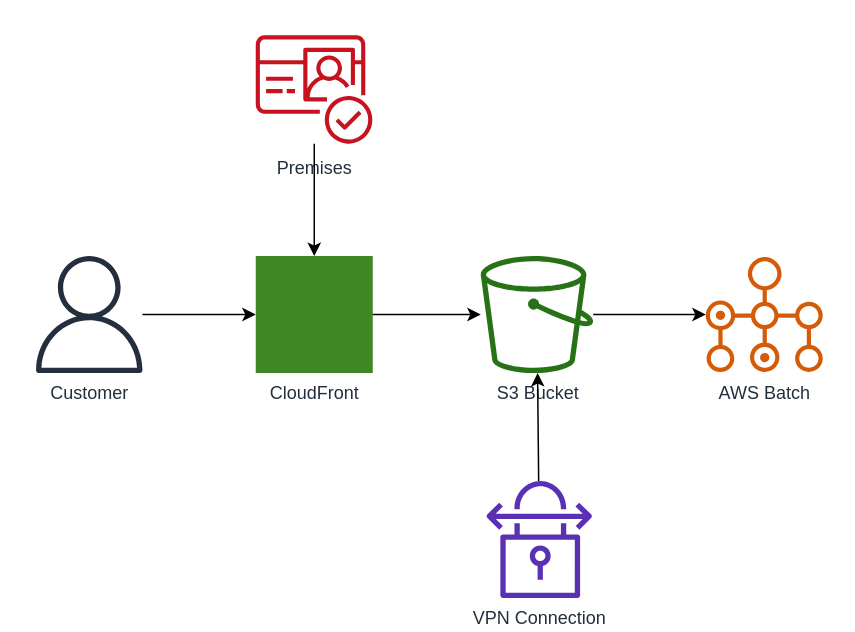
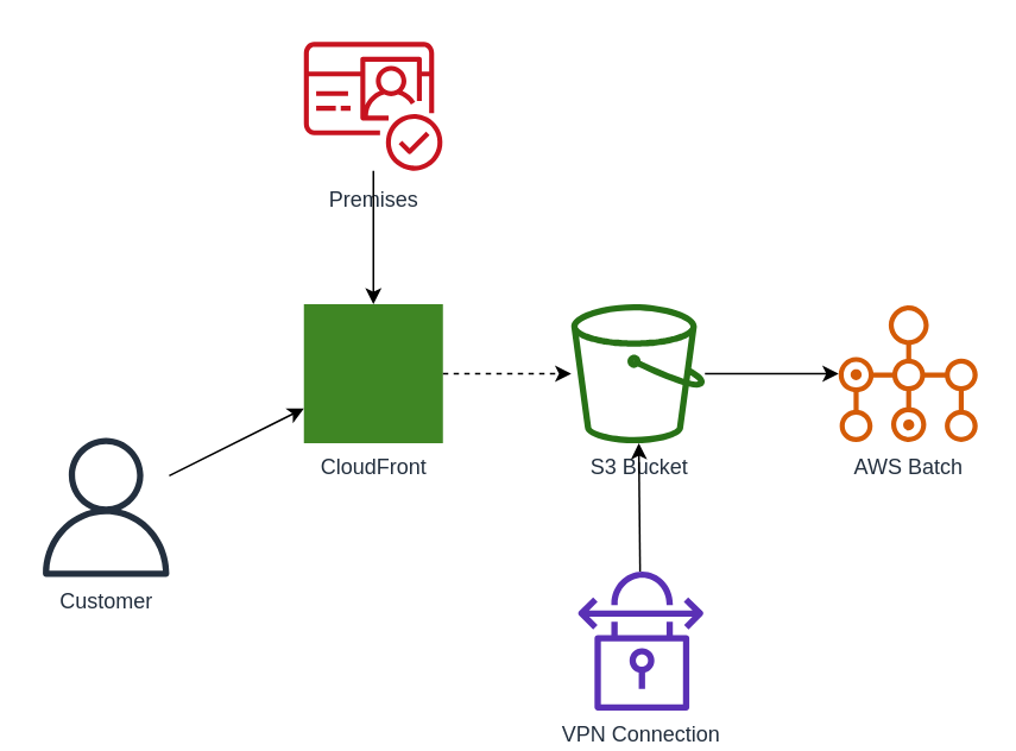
  <mxCell id="0" />
  <mxCell id="1" parent="0" />
- <mxCell id="2" value="Customer" style="outlineConnect=0;fontColor=#232F3E;gradientColor=none;fillColor=#232F3E;strokeColor=none;dashed=0;verticalLabelPosition=bottom;verticalAlign=top;align=center;html=1;fontSize=12;fontStyle=0;aspect=fixed;pointerEvents=1;shape=mxgraph.aws4.user;" vertex="1" parent="1"><mxGeometry x="20" y="170" width="78" height="78" as="geometry" /></mxCell>
+ <mxCell id="2" value="Customer" style="outlineConnect=0;fontColor=#232F3E;gradientColor=none;fillColor=#232F3E;strokeColor=none;dashed=0;verticalLabelPosition=bottom;verticalAlign=top;align=center;html=1;fontSize=12;fontStyle=0;aspect=fixed;pointerEvents=1;shape=mxgraph.aws4.user;" vertex="1" parent="1"><mxGeometry x="20" y="245" width="78" height="78" as="geometry" /></mxCell>
  <mxCell id="3" value="CloudFront" style="outlineConnect=0;fontColor=#232F3E;gradientColor=none;fillColor=#3F8624;strokeColor=none;dashed=0;verticalLabelPosition=bottom;verticalAlign=top;align=center;html=1;fontSize=12;fontStyle=0;aspect=fixed;pointerEvents=1;shape=mxgraph.aws4.cloudfront_distribution;" vertex="1" parent="1"><mxGeometry x="170" y="170" width="78" height="78" as="geometry" /></mxCell>
  <mxCell id="4" value="S3 Bucket" style="outlineConnect=0;fontColor=#232F3E;gradientColor=none;fillColor=#277116;strokeColor=none;dashed=0;verticalLabelPosition=bottom;verticalAlign=top;align=center;html=1;fontSize=12;fontStyle=0;aspect=fixed;pointerEvents=1;shape=mxgraph.aws4.bucket;" vertex="1" parent="1"><mxGeometry x="320" y="170" width="75" height="78" as="geometry" /></mxCell>
  <mxCell id="5" value="AWS Batch" style="outlineConnect=0;fontColor=#232F3E;gradientColor=none;fillColor=#D45B07;strokeColor=none;dashed=0;verticalLabelPosition=bottom;verticalAlign=top;align=center;html=1;fontSize=12;fontStyle=0;aspect=fixed;pointerEvents=1;shape=mxgraph.aws4.batch;" vertex="1" parent="1"><mxGeometry x="470" y="170" width="78" height="78" as="geometry" /></mxCell>
  <mxCell id="6" value="Premises" style="outlineConnect=0;fontColor=#232F3E;gradientColor=none;fillColor=#C7131F;strokeColor=none;dashed=0;verticalLabelPosition=bottom;verticalAlign=top;align=center;html=1;fontSize=12;fontStyle=0;aspect=fixed;pointerEvents=1;shape=mxgraph.aws4.cognito;" vertex="1" parent="1"><mxGeometry x="170" y="20" width="78" height="78" as="geometry" /></mxCell>
  <mxCell id="7" value="VPN Connection" style="outlineConnect=0;fontColor=#232F3E;gradientColor=none;fillColor=#5A30B5;strokeColor=none;dashed=0;verticalLabelPosition=bottom;verticalAlign=top;align=center;html=1;fontSize=12;fontStyle=0;aspect=fixed;pointerEvents=1;shape=mxgraph.aws4.vpn_connection;" vertex="1" parent="1"><mxGeometry x="320" y="320" width="78" height="78" as="geometry" /></mxCell>
  <mxCell id="8" value="" style="endArrow=classic;html=1;rounded=0;" edge="1" parent="1" source="2" target="3"><mxGeometry width="50" height="50" relative="1" as="geometry" /></mxCell>
- <mxCell id="9" value="" style="endArrow=classic;html=1;rounded=0;" edge="1" parent="1" source="3" target="4"><mxGeometry width="50" height="50" relative="1" as="geometry" /></mxCell>
+ <mxCell id="9" value="" style="endArrow=classic;html=1;rounded=0;dashed=1;" edge="1" parent="1" source="3" target="4"><mxGeometry width="50" height="50" relative="1" as="geometry" /></mxCell>
  <mxCell id="10" value="" style="endArrow=classic;html=1;rounded=0;" edge="1" parent="1" source="4" target="5"><mxGeometry width="50" height="50" relative="1" as="geometry" /></mxCell>
  <mxCell id="11" value="" style="endArrow=classic;html=1;rounded=0;" edge="1" parent="1" source="6" target="3"><mxGeometry width="50" height="50" relative="1" as="geometry" /></mxCell>
  <mxCell id="12" value="" style="endArrow=classic;html=1;rounded=0;" edge="1" parent="1" source="7" target="4"><mxGeometry width="50" height="50" relative="1" as="geometry" /></mxCell>
